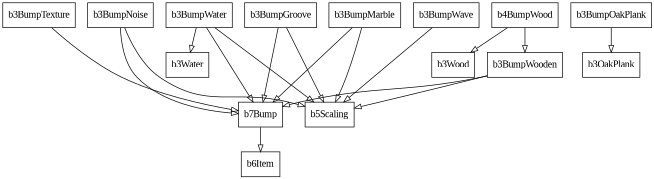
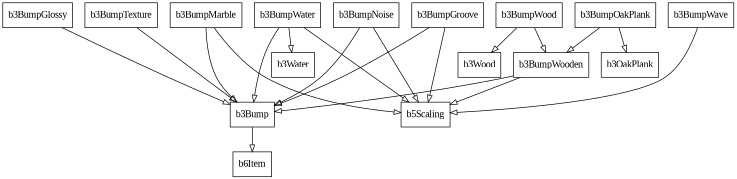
  digraph {
    fontname="Liberation Serif"
    node [fontname="Liberation Serif" shape=box]
    edge [arrowhead=onormal fontname="Liberation Serif"]
    n1 [label=b6Item]
-   b3Bump [label=b7Bump]
+   b3Bump
    n3 [label=b5Scaling]
    b3BumpNoise
    b3BumpMarble
    b3BumpTexture
    b3BumpWater
    b3BumpWave
    b3BumpGroove
-   b3BumpWood [label=b4BumpWood]
+   b3BumpGlossy
+   b3BumpWood
    b3BumpOakPlank
    b3Water
    b3BumpWooden
    b3Wood
    b3OakPlank
    subgraph sub_1 {
      rank=same
      n1
    }
    subgraph sub_2 {
      rank=same
      b3Bump
    }
    subgraph sub_3 {
      rank=same
      n3
    }
    subgraph sub_4 {
      rank=same
      b3BumpNoise
      b3BumpMarble
      b3BumpTexture
      b3BumpWater
      b3BumpWave
      b3BumpGroove
+     b3BumpGlossy
      b3BumpWood
      b3BumpOakPlank
    }
    b3Bump -> n1
    b3BumpNoise -> b3Bump
    b3BumpNoise -> n3
    b3BumpMarble -> b3Bump
    b3BumpMarble -> n3
    b3BumpTexture -> b3Bump
    b3BumpWater -> b3Bump
    b3BumpWater -> n3
    b3BumpWater -> b3Water
    b3BumpWave -> n3
    b3BumpGroove -> b3Bump
    b3BumpGroove -> n3
+   b3BumpGlossy -> b3Bump
    b3BumpWood -> b3BumpWooden
    b3BumpWood -> b3Wood
+   b3BumpOakPlank -> b3BumpWooden
    b3BumpOakPlank -> b3OakPlank
    b3BumpWooden -> b3Bump
    b3BumpWooden -> n3
  }
